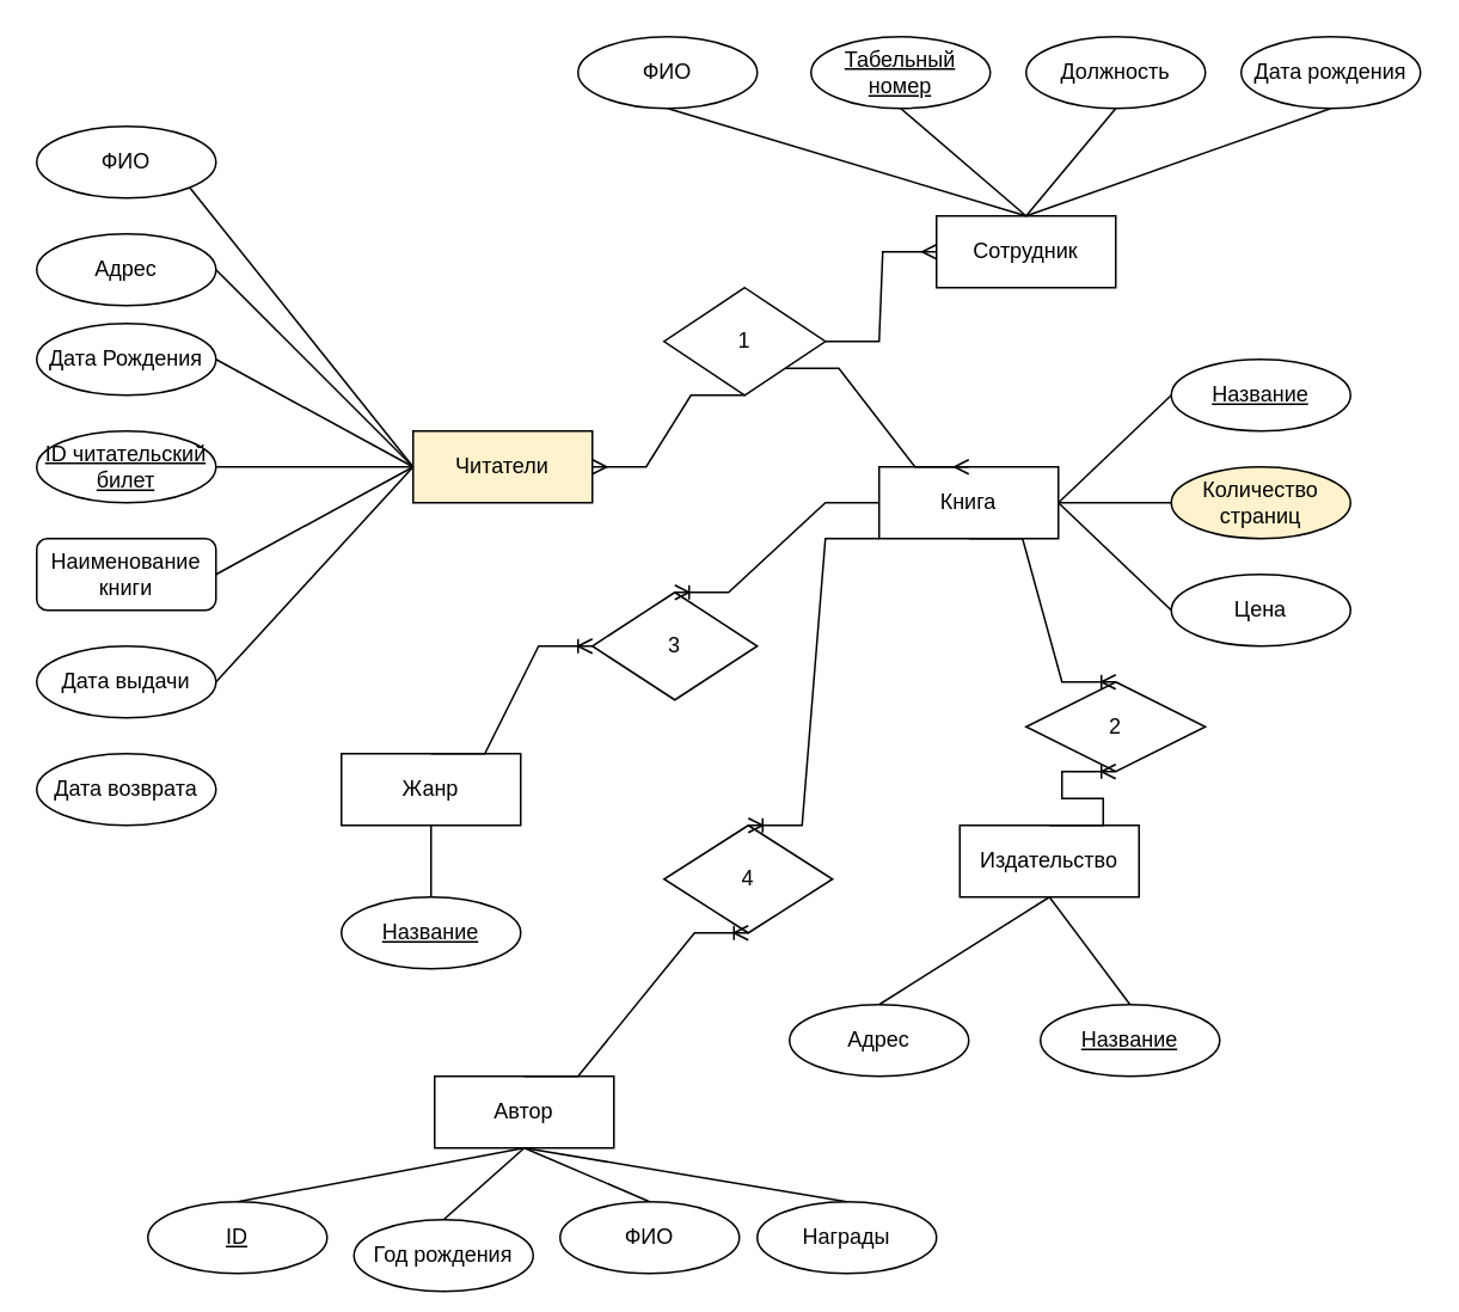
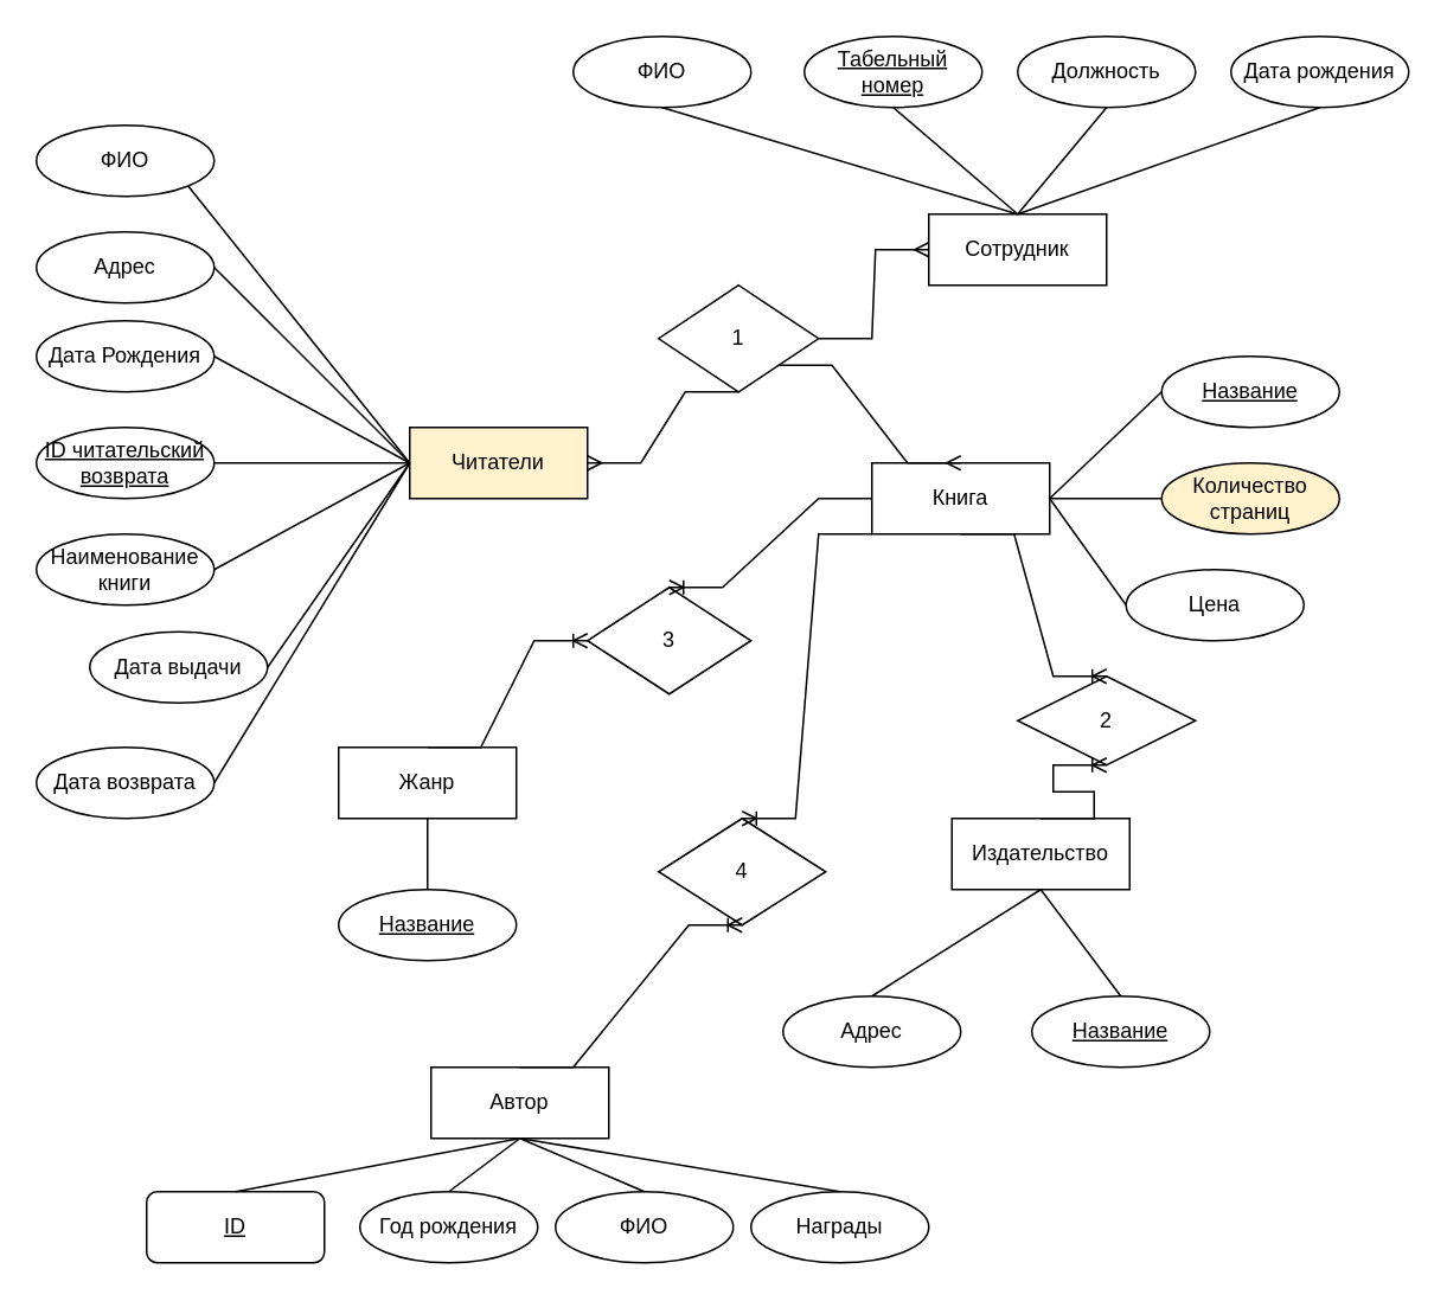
  <mxCell id="0" />
  <mxCell id="1" parent="0" />
  <mxCell id="2" value="Книга" style="whiteSpace=wrap;html=1;align=center;" vertex="1" parent="1"><mxGeometry x="490" y="260" width="100" height="40" as="geometry" /></mxCell>
  <mxCell id="3" value="Читатели" style="whiteSpace=wrap;html=1;align=center;fillColor=#fff2cc;" vertex="1" parent="1"><mxGeometry x="230" y="240" width="100" height="40" as="geometry" /></mxCell>
  <mxCell id="4" value="ФИО" style="ellipse;whiteSpace=wrap;html=1;align=center;" vertex="1" parent="1"><mxGeometry x="20" y="70" width="100" height="40" as="geometry" /></mxCell>
  <mxCell id="5" value="Адрес" style="ellipse;whiteSpace=wrap;html=1;align=center;" vertex="1" parent="1"><mxGeometry x="20" y="130" width="100" height="40" as="geometry" /></mxCell>
  <mxCell id="6" value="Дата Рождения" style="ellipse;whiteSpace=wrap;html=1;align=center;" vertex="1" parent="1"><mxGeometry x="20" y="180" width="100" height="40" as="geometry" /></mxCell>
- <mxCell id="7" value="Наименование книги" style="whiteSpace=wrap;html=1;align=center;rounded=1;" vertex="1" parent="1"><mxGeometry x="20" y="300" width="100" height="40" as="geometry" /></mxCell>
- <mxCell id="8" value="Дата выдачи" style="ellipse;whiteSpace=wrap;html=1;align=center;" vertex="1" parent="1"><mxGeometry x="20" y="360" width="100" height="40" as="geometry" /></mxCell>
+ <mxCell id="7" value="Наименование книги" style="ellipse;whiteSpace=wrap;html=1;align=center;" vertex="1" parent="1"><mxGeometry x="20" y="300" width="100" height="40" as="geometry" /></mxCell>
+ <mxCell id="8" value="Дата выдачи" style="ellipse;whiteSpace=wrap;html=1;align=center;" vertex="1" parent="1"><mxGeometry x="50" y="355" width="100" height="40" as="geometry" /></mxCell>
  <mxCell id="9" value="Дата возврата" style="ellipse;whiteSpace=wrap;html=1;align=center;" vertex="1" parent="1"><mxGeometry x="20" y="420" width="100" height="40" as="geometry" /></mxCell>
  <mxCell id="10" value="Жанр" style="whiteSpace=wrap;html=1;align=center;" vertex="1" parent="1"><mxGeometry x="190" y="420" width="100" height="40" as="geometry" /></mxCell>
  <mxCell id="11" value="Издательство" style="whiteSpace=wrap;html=1;align=center;" vertex="1" parent="1"><mxGeometry x="535" y="460" width="100" height="40" as="geometry" /></mxCell>
  <mxCell id="12" value="Сотрудник" style="whiteSpace=wrap;html=1;align=center;" vertex="1" parent="1"><mxGeometry x="522" y="120" width="100" height="40" as="geometry" /></mxCell>
  <mxCell id="13" value="Автор" style="whiteSpace=wrap;html=1;align=center;" vertex="1" parent="1"><mxGeometry x="242" y="600" width="100" height="40" as="geometry" /></mxCell>
  <mxCell id="14" value="ФИО" style="ellipse;whiteSpace=wrap;html=1;align=center;" vertex="1" parent="1"><mxGeometry x="322" y="20" width="100" height="40" as="geometry" /></mxCell>
- <mxCell id="15" value="ID читательский билет" style="ellipse;whiteSpace=wrap;html=1;align=center;fontStyle=4;" vertex="1" parent="1"><mxGeometry x="20" y="240" width="100" height="40" as="geometry" /></mxCell>
+ <mxCell id="15" value="ID читательский возврата" style="ellipse;whiteSpace=wrap;html=1;align=center;fontStyle=4;" vertex="1" parent="1"><mxGeometry x="20" y="240" width="100" height="40" as="geometry" /></mxCell>
  <mxCell id="16" value="Табельный номер" style="ellipse;whiteSpace=wrap;html=1;align=center;fontStyle=4;" vertex="1" parent="1"><mxGeometry x="452" y="20" width="100" height="40" as="geometry" /></mxCell>
  <mxCell id="17" value="Должность" style="ellipse;whiteSpace=wrap;html=1;align=center;" vertex="1" parent="1"><mxGeometry x="572" y="20" width="100" height="40" as="geometry" /></mxCell>
  <mxCell id="18" value="Дата рождения" style="ellipse;whiteSpace=wrap;html=1;align=center;" vertex="1" parent="1"><mxGeometry x="692" y="20" width="100" height="40" as="geometry" /></mxCell>
  <mxCell id="19" value="Название" style="ellipse;whiteSpace=wrap;html=1;align=center;fontStyle=4;" vertex="1" parent="1"><mxGeometry x="653" y="200" width="100" height="40" as="geometry" /></mxCell>
  <mxCell id="20" value="Количество страниц" style="ellipse;whiteSpace=wrap;html=1;align=center;fillColor=#fff2cc;" vertex="1" parent="1"><mxGeometry x="653" y="260" width="100" height="40" as="geometry" /></mxCell>
- <mxCell id="21" value="Цена" style="ellipse;whiteSpace=wrap;html=1;align=center;" vertex="1" parent="1"><mxGeometry x="653" y="320" width="100" height="40" as="geometry" /></mxCell>
+ <mxCell id="21" value="Цена" style="ellipse;whiteSpace=wrap;html=1;align=center;" vertex="1" parent="1"><mxGeometry x="633" y="320" width="100" height="40" as="geometry" /></mxCell>
  <mxCell id="22" value="Название" style="ellipse;whiteSpace=wrap;html=1;align=center;fontStyle=4;" vertex="1" parent="1"><mxGeometry x="190" y="500" width="100" height="40" as="geometry" /></mxCell>
  <mxCell id="23" value="Адрес" style="ellipse;whiteSpace=wrap;html=1;align=center;" vertex="1" parent="1"><mxGeometry x="440" y="560" width="100" height="40" as="geometry" /></mxCell>
  <mxCell id="24" value="Название" style="ellipse;whiteSpace=wrap;html=1;align=center;fontStyle=4;" vertex="1" parent="1"><mxGeometry x="580" y="560" width="100" height="40" as="geometry" /></mxCell>
  <mxCell id="25" value="ФИО" style="ellipse;whiteSpace=wrap;html=1;align=center;" vertex="1" parent="1"><mxGeometry x="312" y="670" width="100" height="40" as="geometry" /></mxCell>
- <mxCell id="26" value="Год рождения" style="ellipse;whiteSpace=wrap;html=1;align=center;" vertex="1" parent="1"><mxGeometry x="197" y="680" width="100" height="40" as="geometry" /></mxCell>
- <mxCell id="27" value="ID" style="ellipse;whiteSpace=wrap;html=1;align=center;fontStyle=4;" vertex="1" parent="1"><mxGeometry x="82" y="670" width="100" height="40" as="geometry" /></mxCell>
+ <mxCell id="26" value="Год рождения" style="ellipse;whiteSpace=wrap;html=1;align=center;" vertex="1" parent="1"><mxGeometry x="202" y="670" width="100" height="40" as="geometry" /></mxCell>
+ <mxCell id="27" value="ID" style="whiteSpace=wrap;html=1;align=center;fontStyle=4;rounded=1;" vertex="1" parent="1"><mxGeometry x="82" y="670" width="100" height="40" as="geometry" /></mxCell>
  <mxCell id="28" value="Награды" style="ellipse;whiteSpace=wrap;html=1;align=center;" vertex="1" parent="1"><mxGeometry x="422" y="670" width="100" height="40" as="geometry" /></mxCell>
  <mxCell id="29" value="1" style="shape=rhombus;perimeter=rhombusPerimeter;whiteSpace=wrap;html=1;align=center;" vertex="1" parent="1"><mxGeometry x="370" y="160" width="90" height="60" as="geometry" /></mxCell>
  <mxCell id="30" value="2" style="shape=rhombus;perimeter=rhombusPerimeter;whiteSpace=wrap;html=1;align=center;" vertex="1" parent="1"><mxGeometry x="572" y="380" width="100" height="50" as="geometry" /></mxCell>
  <mxCell id="31" value="" style="endArrow=none;html=1;rounded=0;exitX=1;exitY=1;exitDx=0;exitDy=0;entryX=0;entryY=0.5;entryDx=0;entryDy=0;" edge="1" parent="1" source="4" target="3"><mxGeometry relative="1" as="geometry"><mxPoint x="280" y="260" as="sourcePoint" /><mxPoint x="170" y="250" as="targetPoint" /></mxGeometry></mxCell>
  <mxCell id="32" value="" style="endArrow=none;html=1;rounded=0;exitX=1;exitY=0.5;exitDx=0;exitDy=0;entryX=0;entryY=0.5;entryDx=0;entryDy=0;" edge="1" parent="1" source="5" target="3"><mxGeometry relative="1" as="geometry"><mxPoint x="270" y="290" as="sourcePoint" /><mxPoint x="430" y="290" as="targetPoint" /></mxGeometry></mxCell>
  <mxCell id="33" value="" style="endArrow=none;html=1;rounded=0;exitX=1;exitY=0.5;exitDx=0;exitDy=0;entryX=0;entryY=0.5;entryDx=0;entryDy=0;" edge="1" parent="1" source="6" target="3"><mxGeometry relative="1" as="geometry"><mxPoint x="280" y="260" as="sourcePoint" /><mxPoint x="440" y="260" as="targetPoint" /></mxGeometry></mxCell>
  <mxCell id="34" value="" style="endArrow=none;html=1;rounded=0;exitX=1;exitY=0.5;exitDx=0;exitDy=0;entryX=0;entryY=0.5;entryDx=0;entryDy=0;" edge="1" parent="1" source="7" target="3"><mxGeometry relative="1" as="geometry"><mxPoint x="280" y="260" as="sourcePoint" /><mxPoint x="440" y="260" as="targetPoint" /></mxGeometry></mxCell>
  <mxCell id="35" value="" style="endArrow=none;html=1;rounded=0;exitX=1;exitY=0.5;exitDx=0;exitDy=0;entryX=0;entryY=0.5;entryDx=0;entryDy=0;" edge="1" parent="1" source="15" target="3"><mxGeometry relative="1" as="geometry"><mxPoint x="280" y="260" as="sourcePoint" /><mxPoint x="440" y="260" as="targetPoint" /></mxGeometry></mxCell>
  <mxCell id="36" value="" style="endArrow=none;html=1;rounded=0;exitX=1;exitY=0.5;exitDx=0;exitDy=0;entryX=0;entryY=0.5;entryDx=0;entryDy=0;" edge="1" parent="1" source="8" target="3"><mxGeometry relative="1" as="geometry"><mxPoint x="280" y="260" as="sourcePoint" /><mxPoint x="440" y="260" as="targetPoint" /></mxGeometry></mxCell>
+ <mxCell id="37" value="" style="endArrow=none;html=1;rounded=0;exitX=1;exitY=0.5;exitDx=0;exitDy=0;entryX=0;entryY=0.5;entryDx=0;entryDy=0;" edge="1" parent="1" source="9" target="3"><mxGeometry relative="1" as="geometry"><mxPoint x="280" y="260" as="sourcePoint" /><mxPoint x="440" y="260" as="targetPoint" /></mxGeometry></mxCell>
  <mxCell id="38" value="" style="endArrow=none;html=1;rounded=0;exitX=0.5;exitY=1;exitDx=0;exitDy=0;entryX=0.5;entryY=0;entryDx=0;entryDy=0;" edge="1" parent="1" source="14" target="12"><mxGeometry relative="1" as="geometry"><mxPoint x="372" y="230" as="sourcePoint" /><mxPoint x="532" y="230" as="targetPoint" /></mxGeometry></mxCell>
  <mxCell id="39" value="" style="endArrow=none;html=1;rounded=0;exitX=0.5;exitY=1;exitDx=0;exitDy=0;entryX=0.5;entryY=0;entryDx=0;entryDy=0;" edge="1" parent="1" source="16" target="12"><mxGeometry relative="1" as="geometry"><mxPoint x="372" y="230" as="sourcePoint" /><mxPoint x="532" y="230" as="targetPoint" /></mxGeometry></mxCell>
  <mxCell id="40" value="" style="endArrow=none;html=1;rounded=0;exitX=0.5;exitY=1;exitDx=0;exitDy=0;entryX=0.5;entryY=0;entryDx=0;entryDy=0;" edge="1" parent="1" source="18" target="12"><mxGeometry relative="1" as="geometry"><mxPoint x="372" y="230" as="sourcePoint" /><mxPoint x="532" y="230" as="targetPoint" /></mxGeometry></mxCell>
  <mxCell id="41" value="" style="endArrow=none;html=1;rounded=0;exitX=0.5;exitY=1;exitDx=0;exitDy=0;entryX=0.5;entryY=0;entryDx=0;entryDy=0;" edge="1" parent="1" source="17" target="12"><mxGeometry relative="1" as="geometry"><mxPoint x="372" y="230" as="sourcePoint" /><mxPoint x="532" y="230" as="targetPoint" /></mxGeometry></mxCell>
  <mxCell id="42" value="" style="endArrow=none;html=1;rounded=0;entryX=0;entryY=0.5;entryDx=0;entryDy=0;exitX=1;exitY=0.5;exitDx=0;exitDy=0;" edge="1" parent="1" source="2" target="19"><mxGeometry relative="1" as="geometry"><mxPoint x="323" y="220" as="sourcePoint" /><mxPoint x="483" y="220" as="targetPoint" /></mxGeometry></mxCell>
  <mxCell id="43" value="" style="endArrow=none;html=1;rounded=0;entryX=0;entryY=0.5;entryDx=0;entryDy=0;exitX=1;exitY=0.5;exitDx=0;exitDy=0;" edge="1" parent="1" source="2" target="20"><mxGeometry relative="1" as="geometry"><mxPoint x="323" y="220" as="sourcePoint" /><mxPoint x="483" y="220" as="targetPoint" /></mxGeometry></mxCell>
  <mxCell id="44" value="" style="endArrow=none;html=1;rounded=0;exitX=1;exitY=0.5;exitDx=0;exitDy=0;entryX=0;entryY=0.5;entryDx=0;entryDy=0;" edge="1" parent="1" source="2" target="21"><mxGeometry relative="1" as="geometry"><mxPoint x="323" y="220" as="sourcePoint" /><mxPoint x="483" y="220" as="targetPoint" /></mxGeometry></mxCell>
  <mxCell id="45" value="" style="endArrow=none;html=1;rounded=0;exitX=0.5;exitY=1;exitDx=0;exitDy=0;entryX=0.5;entryY=0;entryDx=0;entryDy=0;" edge="1" parent="1" source="10" target="22"><mxGeometry relative="1" as="geometry"><mxPoint x="360" y="150" as="sourcePoint" /><mxPoint x="520" y="150" as="targetPoint" /></mxGeometry></mxCell>
  <mxCell id="46" value="" style="endArrow=none;html=1;rounded=0;entryX=0.5;entryY=1;entryDx=0;entryDy=0;exitX=0.5;exitY=0;exitDx=0;exitDy=0;" edge="1" parent="1" source="23" target="11"><mxGeometry relative="1" as="geometry"><mxPoint x="300" y="490" as="sourcePoint" /><mxPoint x="460" y="490" as="targetPoint" /></mxGeometry></mxCell>
  <mxCell id="47" value="" style="endArrow=none;html=1;rounded=0;entryX=0.5;entryY=1;entryDx=0;entryDy=0;exitX=0.5;exitY=0;exitDx=0;exitDy=0;" edge="1" parent="1" source="24" target="11"><mxGeometry relative="1" as="geometry"><mxPoint x="300" y="490" as="sourcePoint" /><mxPoint x="460" y="490" as="targetPoint" /></mxGeometry></mxCell>
  <mxCell id="48" value="" style="endArrow=none;html=1;rounded=0;exitX=0.5;exitY=0;exitDx=0;exitDy=0;entryX=0.5;entryY=1;entryDx=0;entryDy=0;" edge="1" parent="1" source="27" target="13"><mxGeometry relative="1" as="geometry"><mxPoint x="102" y="410" as="sourcePoint" /><mxPoint x="262" y="410" as="targetPoint" /></mxGeometry></mxCell>
  <mxCell id="49" value="" style="endArrow=none;html=1;rounded=0;exitX=0.5;exitY=0;exitDx=0;exitDy=0;entryX=0.5;entryY=1;entryDx=0;entryDy=0;" edge="1" parent="1" source="26" target="13"><mxGeometry relative="1" as="geometry"><mxPoint x="102" y="410" as="sourcePoint" /><mxPoint x="262" y="410" as="targetPoint" /></mxGeometry></mxCell>
  <mxCell id="50" value="" style="endArrow=none;html=1;rounded=0;exitX=0.5;exitY=0;exitDx=0;exitDy=0;entryX=0.5;entryY=1;entryDx=0;entryDy=0;" edge="1" parent="1" source="25" target="13"><mxGeometry relative="1" as="geometry"><mxPoint x="102" y="410" as="sourcePoint" /><mxPoint x="262" y="410" as="targetPoint" /></mxGeometry></mxCell>
  <mxCell id="51" value="" style="endArrow=none;html=1;rounded=0;exitX=0.5;exitY=0;exitDx=0;exitDy=0;entryX=0.5;entryY=1;entryDx=0;entryDy=0;" edge="1" parent="1" source="28" target="13"><mxGeometry relative="1" as="geometry"><mxPoint x="102" y="410" as="sourcePoint" /><mxPoint x="262" y="410" as="targetPoint" /></mxGeometry></mxCell>
  <mxCell id="52" value="" style="edgeStyle=entityRelationEdgeStyle;fontSize=12;html=1;endArrow=ERoneToMany;rounded=0;entryX=0.5;entryY=0;entryDx=0;entryDy=0;exitX=0.5;exitY=1;exitDx=0;exitDy=0;" edge="1" parent="1" source="2" target="30"><mxGeometry width="100" height="100" relative="1" as="geometry"><mxPoint x="350" y="500" as="sourcePoint" /><mxPoint x="450" y="400" as="targetPoint" /></mxGeometry></mxCell>
  <mxCell id="53" value="" style="edgeStyle=entityRelationEdgeStyle;fontSize=12;html=1;endArrow=ERmany;rounded=0;entryX=0;entryY=0.5;entryDx=0;entryDy=0;exitX=1;exitY=0.5;exitDx=0;exitDy=0;" edge="1" parent="1" source="29" target="12"><mxGeometry width="100" height="100" relative="1" as="geometry"><mxPoint x="350" y="400" as="sourcePoint" /><mxPoint x="450" y="300" as="targetPoint" /></mxGeometry></mxCell>
  <mxCell id="54" value="3" style="shape=rhombus;perimeter=rhombusPerimeter;whiteSpace=wrap;html=1;align=center;" vertex="1" parent="1"><mxGeometry x="330" y="330" width="92" height="60" as="geometry" /></mxCell>
  <mxCell id="55" value="4" style="shape=rhombus;perimeter=rhombusPerimeter;whiteSpace=wrap;html=1;align=center;" vertex="1" parent="1"><mxGeometry x="370" y="460" width="94" height="60" as="geometry" /></mxCell>
  <mxCell id="56" value="" style="edgeStyle=entityRelationEdgeStyle;fontSize=12;html=1;endArrow=ERoneToMany;rounded=0;entryX=0.5;entryY=1;entryDx=0;entryDy=0;exitX=0.5;exitY=0;exitDx=0;exitDy=0;" edge="1" parent="1" source="13" target="55"><mxGeometry width="100" height="100" relative="1" as="geometry"><mxPoint x="350" y="500" as="sourcePoint" /><mxPoint x="450" y="400" as="targetPoint" /></mxGeometry></mxCell>
  <mxCell id="57" value="" style="edgeStyle=entityRelationEdgeStyle;fontSize=12;html=1;endArrow=ERoneToMany;rounded=0;entryX=0.5;entryY=0;entryDx=0;entryDy=0;exitX=0;exitY=1;exitDx=0;exitDy=0;" edge="1" parent="1" source="2" target="55"><mxGeometry width="100" height="100" relative="1" as="geometry"><mxPoint x="350" y="500" as="sourcePoint" /><mxPoint x="450" y="400" as="targetPoint" /></mxGeometry></mxCell>
  <mxCell id="58" value="" style="edgeStyle=entityRelationEdgeStyle;fontSize=12;html=1;endArrow=ERoneToMany;rounded=0;entryX=0;entryY=0.5;entryDx=0;entryDy=0;exitX=0.5;exitY=0;exitDx=0;exitDy=0;" edge="1" parent="1" source="10" target="54"><mxGeometry width="100" height="100" relative="1" as="geometry"><mxPoint x="160" y="600" as="sourcePoint" /><mxPoint x="260" y="500" as="targetPoint" /></mxGeometry></mxCell>
  <mxCell id="59" value="" style="edgeStyle=entityRelationEdgeStyle;fontSize=12;html=1;endArrow=ERoneToMany;rounded=0;entryX=0.5;entryY=0;entryDx=0;entryDy=0;exitX=0;exitY=0.5;exitDx=0;exitDy=0;" edge="1" parent="1" source="2" target="54"><mxGeometry width="100" height="100" relative="1" as="geometry"><mxPoint x="350" y="500" as="sourcePoint" /><mxPoint x="450" y="400" as="targetPoint" /></mxGeometry></mxCell>
  <mxCell id="60" value="" style="edgeStyle=entityRelationEdgeStyle;fontSize=12;html=1;endArrow=ERoneToMany;rounded=0;entryX=0.5;entryY=1;entryDx=0;entryDy=0;exitX=0.5;exitY=0;exitDx=0;exitDy=0;" edge="1" parent="1" source="11" target="30"><mxGeometry width="100" height="100" relative="1" as="geometry"><mxPoint x="350" y="400" as="sourcePoint" /><mxPoint x="450" y="300" as="targetPoint" /></mxGeometry></mxCell>
  <mxCell id="61" value="" style="edgeStyle=entityRelationEdgeStyle;fontSize=12;html=1;endArrow=ERmany;rounded=0;entryX=1;entryY=0.5;entryDx=0;entryDy=0;exitX=0.5;exitY=1;exitDx=0;exitDy=0;" edge="1" parent="1" source="29" target="3"><mxGeometry width="100" height="100" relative="1" as="geometry"><mxPoint x="350" y="400" as="sourcePoint" /><mxPoint x="430" y="240" as="targetPoint" /></mxGeometry></mxCell>
  <mxCell id="62" value="" style="edgeStyle=entityRelationEdgeStyle;fontSize=12;html=1;endArrow=ERmany;rounded=0;entryX=0.5;entryY=0;entryDx=0;entryDy=0;exitX=1;exitY=1;exitDx=0;exitDy=0;" edge="1" parent="1" source="29" target="2"><mxGeometry width="100" height="100" relative="1" as="geometry"><mxPoint x="350" y="400" as="sourcePoint" /><mxPoint x="450" y="300" as="targetPoint" /></mxGeometry></mxCell>
